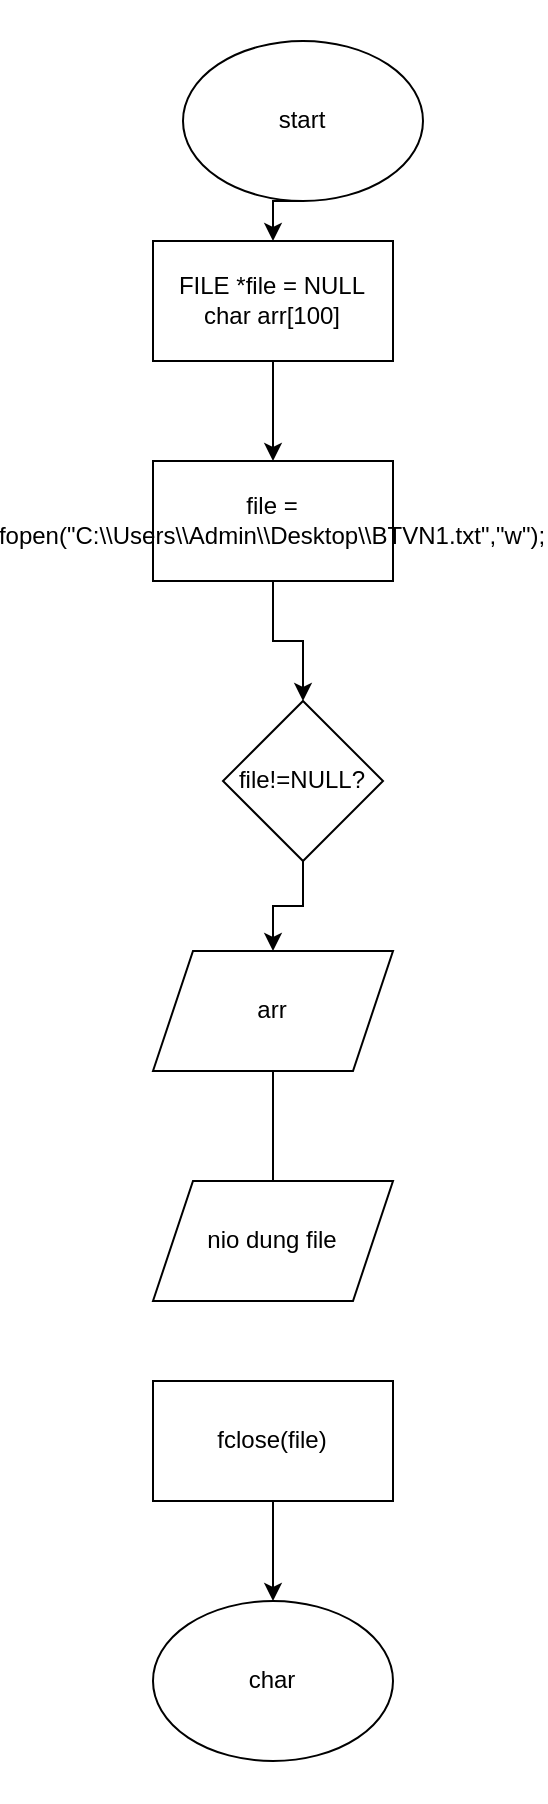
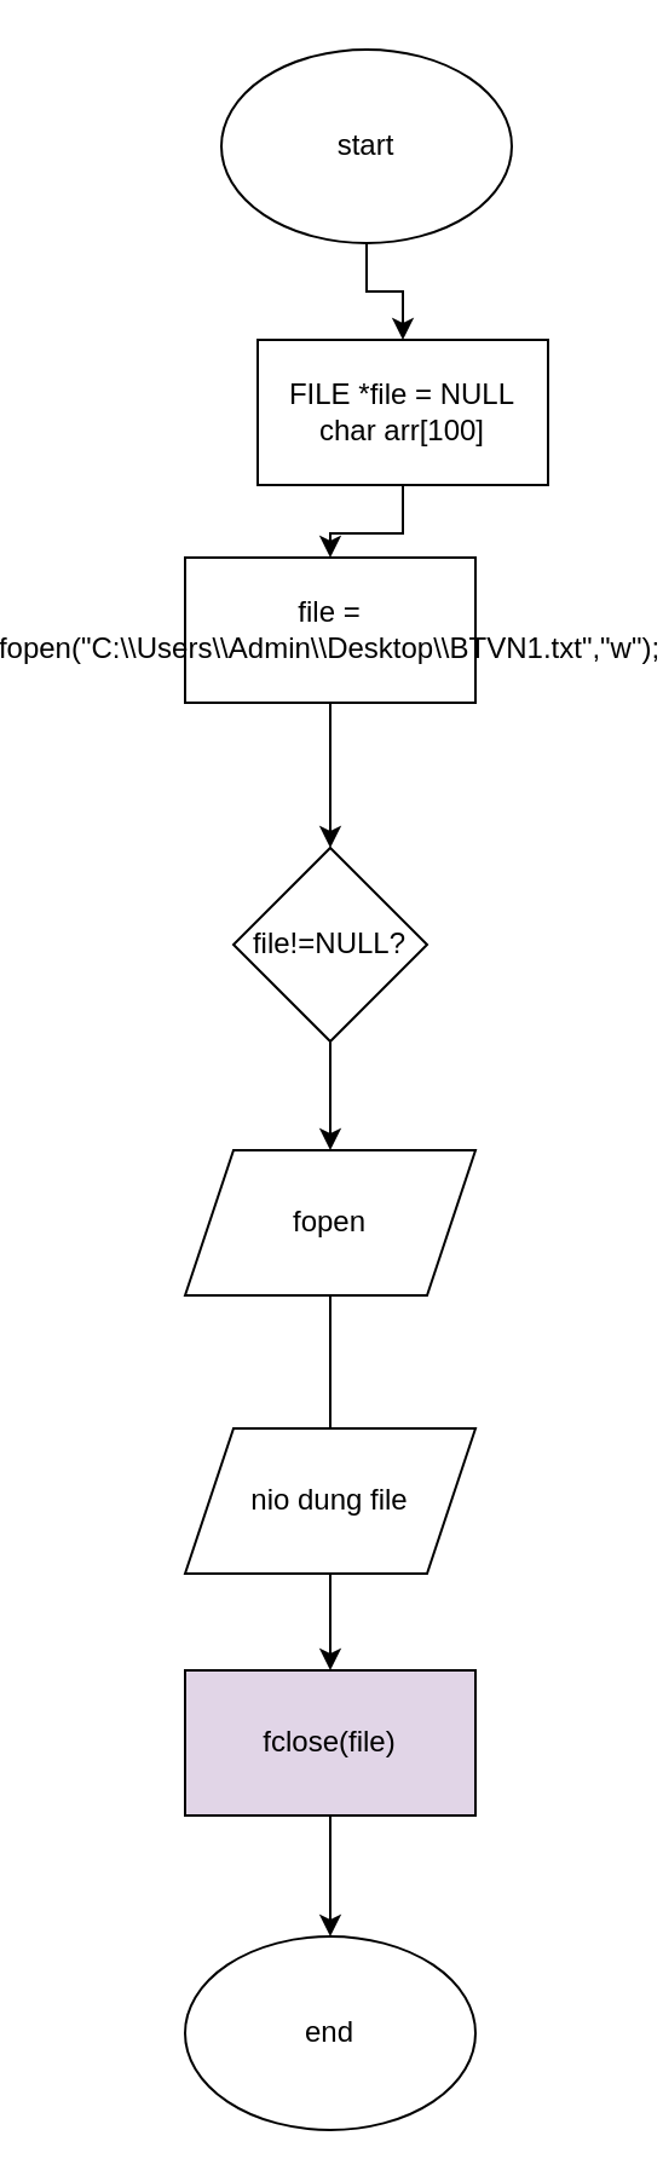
  <mxCell id="0" />
  <mxCell id="1" parent="0" />
  <mxCell id="2" style="edgeStyle=orthogonalEdgeStyle;rounded=0;orthogonalLoop=1;jettySize=auto;html=1;exitX=0.5;exitY=1;exitDx=0;exitDy=0;entryX=0.5;entryY=0;entryDx=0;entryDy=0;" edge="1" parent="1" source="3" target="5"><mxGeometry relative="1" as="geometry" /></mxCell>
  <mxCell id="3" value="start&lt;br&gt;" style="ellipse;whiteSpace=wrap;html=1;" vertex="1" parent="1"><mxGeometry x="35" y="20" width="120" height="80" as="geometry" /></mxCell>
  <mxCell id="4" style="edgeStyle=orthogonalEdgeStyle;rounded=0;orthogonalLoop=1;jettySize=auto;html=1;exitX=0.5;exitY=1;exitDx=0;exitDy=0;entryX=0.5;entryY=0;entryDx=0;entryDy=0;" edge="1" parent="1" source="5" target="7"><mxGeometry relative="1" as="geometry" /></mxCell>
- <mxCell id="5" value="FILE *file = NULL&lt;br&gt;char arr[100]" style="rounded=0;whiteSpace=wrap;html=1;" vertex="1" parent="1"><mxGeometry x="20" y="120" width="120" height="60" as="geometry" /></mxCell>
+ <mxCell id="5" value="FILE *file = NULL&lt;br&gt;char arr[100]" style="rounded=0;whiteSpace=wrap;html=1;" vertex="1" parent="1"><mxGeometry x="50" y="140" width="120" height="60" as="geometry" /></mxCell>
  <mxCell id="6" style="edgeStyle=orthogonalEdgeStyle;rounded=0;orthogonalLoop=1;jettySize=auto;html=1;exitX=0.5;exitY=1;exitDx=0;exitDy=0;entryX=0.5;entryY=0;entryDx=0;entryDy=0;" edge="1" parent="1" source="7" target="9"><mxGeometry relative="1" as="geometry" /></mxCell>
  <mxCell id="7" value="file = fopen(&quot;C:\\Users\\Admin\\Desktop\\BTVN1.txt&quot;,&quot;w&quot;);" style="rounded=0;whiteSpace=wrap;html=1;" vertex="1" parent="1"><mxGeometry x="20" y="230" width="120" height="60" as="geometry" /></mxCell>
  <mxCell id="8" style="edgeStyle=orthogonalEdgeStyle;rounded=0;orthogonalLoop=1;jettySize=auto;html=1;exitX=0.5;exitY=1;exitDx=0;exitDy=0;entryX=0.5;entryY=0;entryDx=0;entryDy=0;" edge="1" parent="1" source="9" target="11"><mxGeometry relative="1" as="geometry" /></mxCell>
- <mxCell id="9" value="file!=NULL?" style="rhombus;whiteSpace=wrap;html=1;" vertex="1" parent="1"><mxGeometry x="55" y="350" width="80" height="80" as="geometry" /></mxCell>
+ <mxCell id="9" value="file!=NULL?" style="rhombus;whiteSpace=wrap;html=1;" vertex="1" parent="1"><mxGeometry x="40" y="350" width="80" height="80" as="geometry" /></mxCell>
  <mxCell id="10" style="edgeStyle=orthogonalEdgeStyle;rounded=0;orthogonalLoop=1;jettySize=auto;html=1;exitX=0.5;exitY=1;exitDx=0;exitDy=0;endArrow=none;" edge="1" parent="1" source="11" target="13"><mxGeometry relative="1" as="geometry" /></mxCell>
- <mxCell id="11" value="arr" style="shape=parallelogram;perimeter=parallelogramPerimeter;whiteSpace=wrap;html=1;fixedSize=1;" vertex="1" parent="1"><mxGeometry x="20" y="475" width="120" height="60" as="geometry" /></mxCell>
+ <mxCell id="11" value="fopen" style="shape=parallelogram;perimeter=parallelogramPerimeter;whiteSpace=wrap;html=1;fixedSize=1;" vertex="1" parent="1"><mxGeometry x="20" y="475" width="120" height="60" as="geometry" /></mxCell>
+ <mxCell id="12" style="edgeStyle=orthogonalEdgeStyle;rounded=0;orthogonalLoop=1;jettySize=auto;html=1;exitX=0.5;exitY=1;exitDx=0;exitDy=0;entryX=0.5;entryY=0;entryDx=0;entryDy=0;" edge="1" parent="1" source="13" target="15"><mxGeometry relative="1" as="geometry" /></mxCell>
  <mxCell id="13" value="nio dung file" style="shape=parallelogram;perimeter=parallelogramPerimeter;whiteSpace=wrap;html=1;fixedSize=1;" vertex="1" parent="1"><mxGeometry x="20" y="590" width="120" height="60" as="geometry" /></mxCell>
  <mxCell id="14" style="edgeStyle=orthogonalEdgeStyle;rounded=0;orthogonalLoop=1;jettySize=auto;html=1;exitX=0.5;exitY=1;exitDx=0;exitDy=0;" edge="1" parent="1" source="15" target="16"><mxGeometry relative="1" as="geometry" /></mxCell>
- <mxCell id="15" value="fclose(file)" style="rounded=0;whiteSpace=wrap;html=1;" vertex="1" parent="1"><mxGeometry x="20" y="690" width="120" height="60" as="geometry" /></mxCell>
- <mxCell id="16" value="char" style="ellipse;whiteSpace=wrap;html=1;" vertex="1" parent="1"><mxGeometry x="20" y="800" width="120" height="80" as="geometry" /></mxCell>
+ <mxCell id="15" value="fclose(file)" style="rounded=0;whiteSpace=wrap;html=1;fillColor=#e1d5e7;" vertex="1" parent="1"><mxGeometry x="20" y="690" width="120" height="60" as="geometry" /></mxCell>
+ <mxCell id="16" value="end" style="ellipse;whiteSpace=wrap;html=1;" vertex="1" parent="1"><mxGeometry x="20" y="800" width="120" height="80" as="geometry" /></mxCell>
